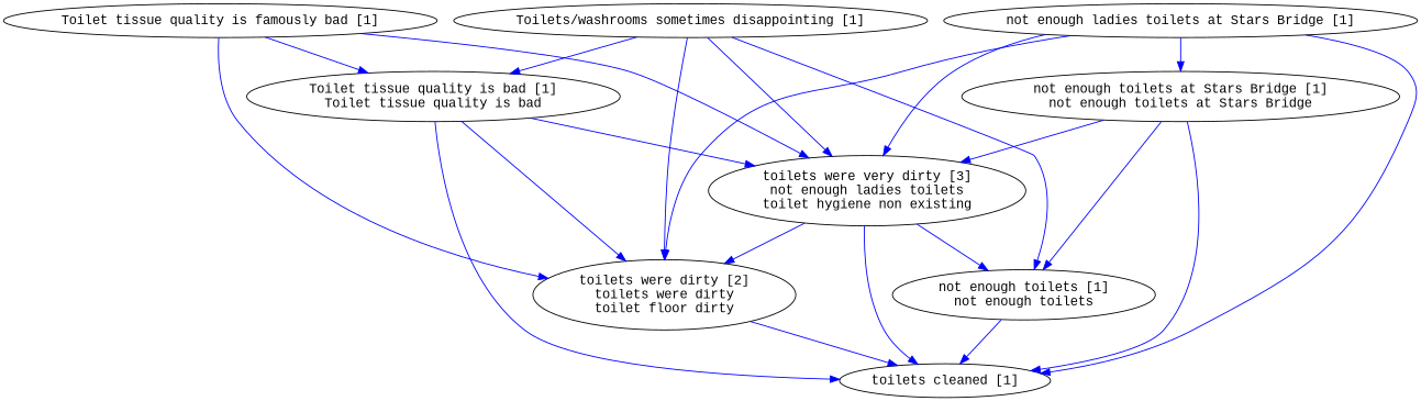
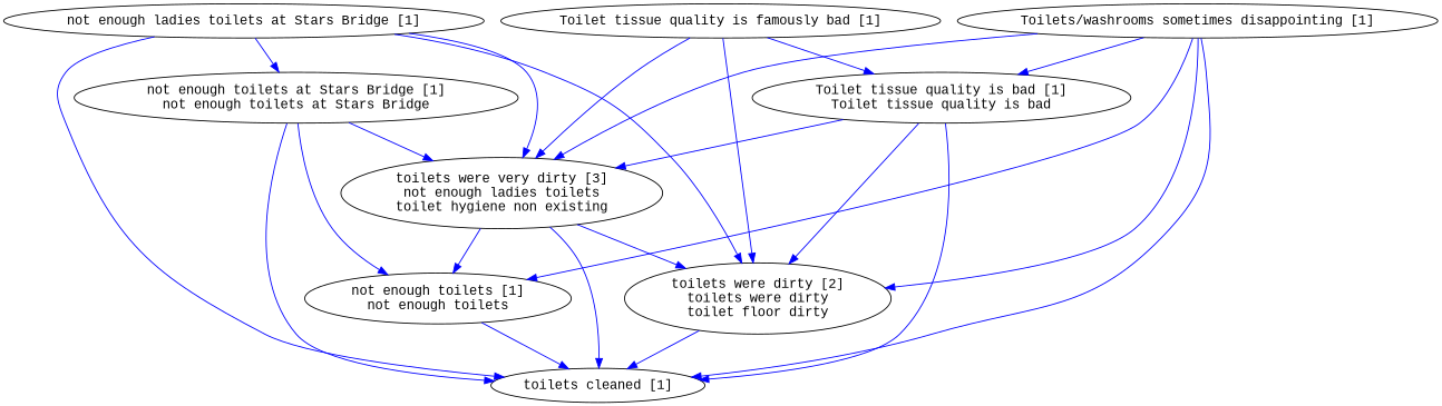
  digraph {
    fontname="Liberation Mono"
    node [fontname="Liberation Mono"]
    edge [color=blue fontname="Liberation Mono"]
    "toilets were very dirty [3]\nnot enough ladies toilets\ntoilet hygiene non existing"
    "toilets were dirty [2]\ntoilets were dirty\ntoilet floor dirty"
    "not enough toilets [1]\nnot enough toilets"
    "toilets cleaned [1]"
    "Toilet tissue quality is famously bad [1]"
    "Toilet tissue quality is bad [1]\nToilet tissue quality is bad"
    "Toilets/washrooms sometimes disappointing [1]"
    "not enough ladies toilets at Stars Bridge [1]"
    "not enough toilets at Stars Bridge [1]\nnot enough toilets at Stars Bridge"
    "toilets were very dirty [3]\nnot enough ladies toilets\ntoilet hygiene non existing" -> "toilets were dirty [2]\ntoilets were dirty\ntoilet floor dirty"
    "toilets were very dirty [3]\nnot enough ladies toilets\ntoilet hygiene non existing" -> "not enough toilets [1]\nnot enough toilets"
    "toilets were very dirty [3]\nnot enough ladies toilets\ntoilet hygiene non existing" -> "toilets cleaned [1]"
    "toilets were dirty [2]\ntoilets were dirty\ntoilet floor dirty" -> "toilets cleaned [1]"
    "not enough toilets [1]\nnot enough toilets" -> "toilets cleaned [1]"
    "Toilet tissue quality is famously bad [1]" -> "toilets were very dirty [3]\nnot enough ladies toilets\ntoilet hygiene non existing"
    "Toilet tissue quality is famously bad [1]" -> "toilets were dirty [2]\ntoilets were dirty\ntoilet floor dirty"
    "Toilet tissue quality is famously bad [1]" -> "Toilet tissue quality is bad [1]\nToilet tissue quality is bad"
    "Toilet tissue quality is bad [1]\nToilet tissue quality is bad" -> "toilets were very dirty [3]\nnot enough ladies toilets\ntoilet hygiene non existing"
    "Toilet tissue quality is bad [1]\nToilet tissue quality is bad" -> "toilets were dirty [2]\ntoilets were dirty\ntoilet floor dirty"
    "Toilet tissue quality is bad [1]\nToilet tissue quality is bad" -> "toilets cleaned [1]"
    "Toilets/washrooms sometimes disappointing [1]" -> "toilets were very dirty [3]\nnot enough ladies toilets\ntoilet hygiene non existing"
    "Toilets/washrooms sometimes disappointing [1]" -> "toilets were dirty [2]\ntoilets were dirty\ntoilet floor dirty"
    "Toilets/washrooms sometimes disappointing [1]" -> "not enough toilets [1]\nnot enough toilets"
+   "Toilets/washrooms sometimes disappointing [1]" -> "toilets cleaned [1]"
    "Toilets/washrooms sometimes disappointing [1]" -> "Toilet tissue quality is bad [1]\nToilet tissue quality is bad"
    "not enough ladies toilets at Stars Bridge [1]" -> "toilets were very dirty [3]\nnot enough ladies toilets\ntoilet hygiene non existing"
    "not enough ladies toilets at Stars Bridge [1]" -> "toilets were dirty [2]\ntoilets were dirty\ntoilet floor dirty"
    "not enough ladies toilets at Stars Bridge [1]" -> "toilets cleaned [1]"
    "not enough ladies toilets at Stars Bridge [1]" -> "not enough toilets at Stars Bridge [1]\nnot enough toilets at Stars Bridge"
    "not enough toilets at Stars Bridge [1]\nnot enough toilets at Stars Bridge" -> "toilets were very dirty [3]\nnot enough ladies toilets\ntoilet hygiene non existing"
    "not enough toilets at Stars Bridge [1]\nnot enough toilets at Stars Bridge" -> "not enough toilets [1]\nnot enough toilets"
    "not enough toilets at Stars Bridge [1]\nnot enough toilets at Stars Bridge" -> "toilets cleaned [1]"
  }
